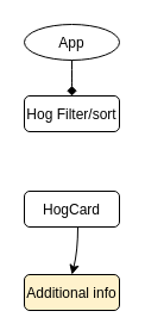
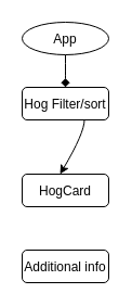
  <mxCell id="0" />
  <mxCell id="1" parent="0" />
  <mxCell id="2" value="App" style="ellipse" vertex="1" parent="1"><mxGeometry x="20" y="20" width="80" height="30" as="geometry" /></mxCell>
  <mxCell id="3" value="Hog Filter/sort" style="rounded=1;" vertex="1" parent="1"><mxGeometry x="20" y="80" width="80" height="30" as="geometry" /></mxCell>
  <mxCell id="4" value="" style="curved=1;noEdgeStyle=1;orthogonal=1;exitX=0.5;exitY=1;exitDx=0;exitDy=0;endArrow=diamond;" edge="1" source="2" target="3" parent="1"><mxGeometry relative="1" as="geometry"><Array as="points"><mxPoint x="60" y="68" /></Array></mxGeometry></mxCell>
  <mxCell id="5" value="HogCard" style="rounded=1;" vertex="1" parent="1"><mxGeometry x="20" y="160" width="80" height="30" as="geometry" /></mxCell>
- <mxCell id="7" value="Additional info" style="rounded=1;fillColor=#fff2cc;" vertex="1" parent="1"><mxGeometry x="20" y="230" width="80" height="30" as="geometry" /></mxCell>
- <mxCell id="8" value="" style="curved=1;noEdgeStyle=1;orthogonal=1;entryX=0.5;entryY=0;entryDx=0;entryDy=0;" edge="1" source="5" target="7" parent="1"><mxGeometry relative="1" as="geometry"><Array as="points"><mxPoint x="65" y="210" /></Array></mxGeometry></mxCell>
+ <mxCell id="6" value="" style="curved=1;noEdgeStyle=1;orthogonal=1;" edge="1" source="3" target="5" parent="1"><mxGeometry relative="1" as="geometry"><Array as="points"><mxPoint x="77.5" y="122" /><mxPoint x="55" y="160" /></Array></mxGeometry></mxCell>
+ <mxCell id="7" value="Additional info" style="rounded=1;" vertex="1" parent="1"><mxGeometry x="20" y="230" width="80" height="30" as="geometry" /></mxCell>
